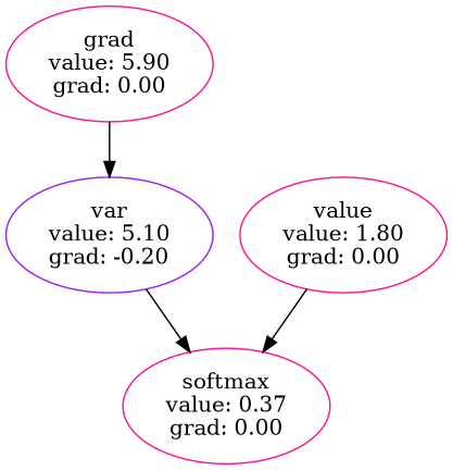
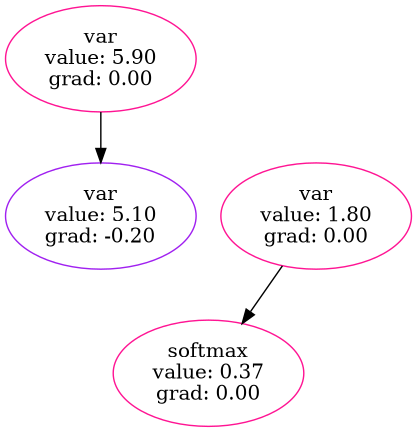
  digraph {
    node [color=deeppink]
    edge [style=solid]
    n1 [label="softmax\nvalue: 0.37\ngrad: 0.00"]
-   n2 [label="grad\nvalue: 5.90\ngrad: 0.00"]
+   n2 [label="var\nvalue: 5.90\ngrad: 0.00"]
    n3 [color=purple label="var\nvalue: 5.10\ngrad: -0.20"]
-   n4 [label="value\nvalue: 1.80\ngrad: 0.00"]
+   n4 [label="var\nvalue: 1.80\ngrad: 0.00"]
    n2 -> n3
-   n3 -> n1
    n4 -> n1
  }
